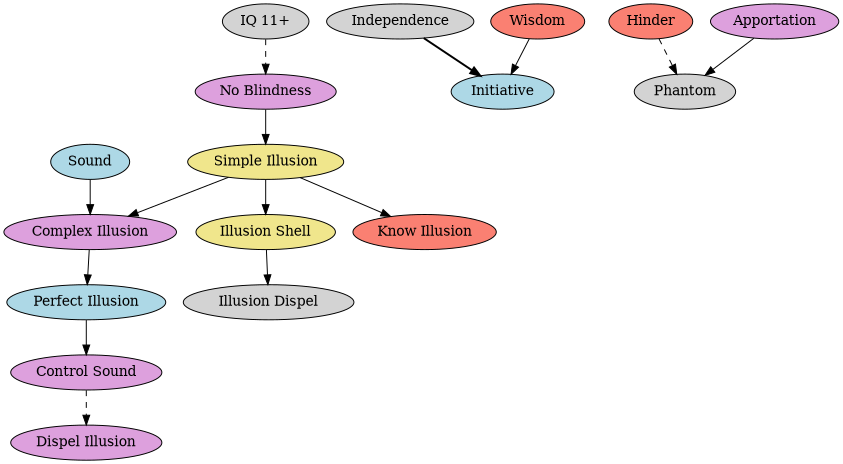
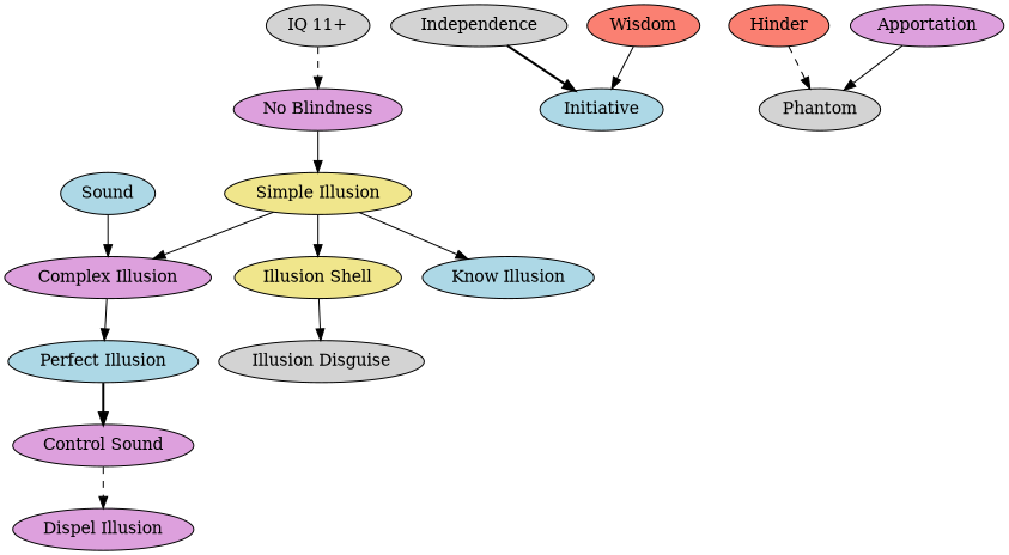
  digraph {
    node [fillcolor=plum style=filled]
    edge [style=solid]
    Sound [fillcolor=lightblue]
    "Complex Illusion"
    "Perfect Illusion" [fillcolor=lightblue]
    n4 [label="Control Sound"]
    "Simple Illusion" [fillcolor=khaki]
    "Illusion Shell" [fillcolor=khaki]
-   "Know Illusion" [fillcolor=salmon]
-   "Illusion Disguise" [fillcolor=lightgrey label="Illusion Dispel"]
+   "Know Illusion" [fillcolor=lightblue]
+   "Illusion Disguise" [fillcolor=lightgrey]
    Independence [fillcolor=lightgrey]
    Initiative [fillcolor=lightblue]
    "Dispel Illusion"
    Phantom [fillcolor=lightgrey]
    Wisdom [fillcolor=salmon]
    Hinder [fillcolor=salmon]
    Apportation
    "IQ 11+" [fillcolor=lightgrey]
    "No Blindness"
    Sound -> "Complex Illusion"
    "Complex Illusion" -> "Perfect Illusion"
-   "Perfect Illusion" -> n4
+   "Perfect Illusion" -> n4 [style=bold]
    n4 -> "Dispel Illusion" [style=dashed]
    "Simple Illusion" -> "Complex Illusion"
    "Simple Illusion" -> "Illusion Shell"
    "Simple Illusion" -> "Know Illusion"
    "Illusion Shell" -> "Illusion Disguise"
    Independence -> Initiative [style=bold]
    Wisdom -> Initiative
    Hinder -> Phantom [style=dashed]
    Apportation -> Phantom
    "IQ 11+" -> "No Blindness" [style=dashed]
    "No Blindness" -> "Simple Illusion"
  }
